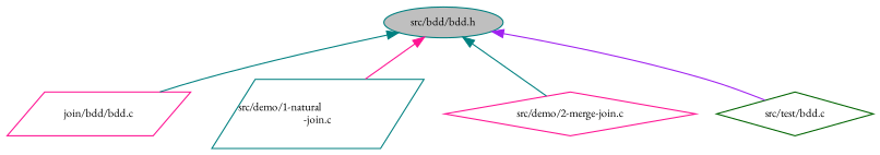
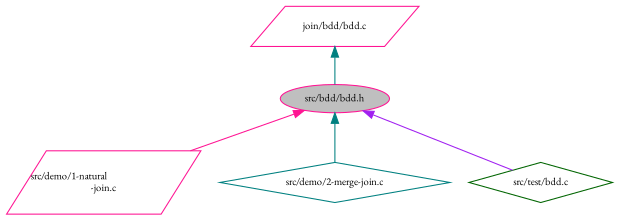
  digraph {
    fontname="EB Garamond"
    node [color=teal fillcolor=white fontname="EB Garamond" fontsize=10 shape=parallelogram style=filled]
    edge [color=teal dir=back fontname="EB Garamond" fontsize=10 labelfontname=Helvetica labelfontsize=10 style=solid]
-   n1 [fillcolor=grey75 fontcolor=black height=0.2 label="src/bdd/bdd.h" shape=ellipse width=0.4]
+   n1 [color=deeppink fillcolor=grey75 fontcolor=black height=0.2 label="src/bdd/bdd.h" shape=ellipse width=0.4]
    n2 [color=deeppink height=0.2 label="join/bdd/bdd.c" width=0.4]
-   n3 [height=0.2 label="src/demo/1-natural\l-join.c" width=0.4]
-   n4 [color=deeppink height=0.2 label="src/demo/2-merge-join.c" shape=diamond width=0.4]
+   n3 [color=deeppink height=0.2 label="src/demo/1-natural\l-join.c" width=0.4]
+   n4 [height=0.2 label="src/demo/2-merge-join.c" shape=diamond width=0.4]
    n5 [color=darkgreen height=0.2 label="src/test/bdd.c" shape=diamond width=0.4]
-   n1 -> n2
+   n2 -> n1
    n1 -> n3 [color=deeppink]
    n1 -> n4
    n1 -> n5 [color=purple]
  }
